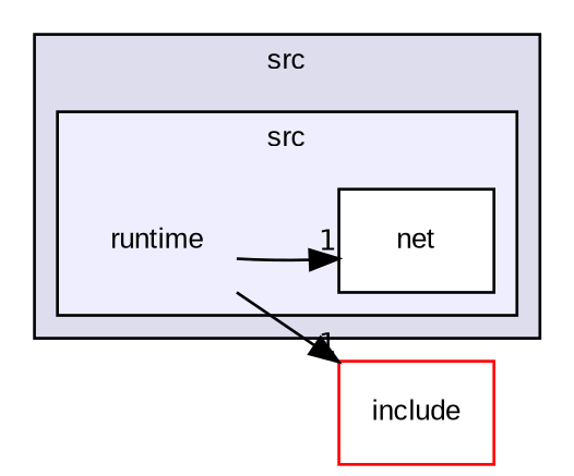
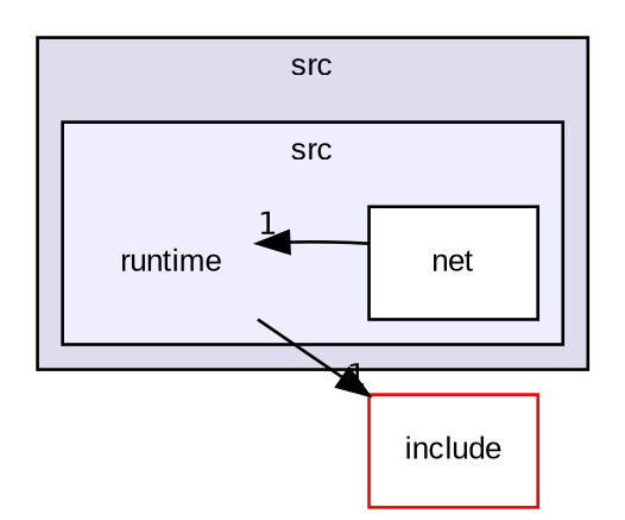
  digraph {
    compound=true
    fontname="Liberation Sans"
    rankdir=LR
    node [fontname="Liberation Sans" fontsize=10 shape=box fillcolor=white style=filled]
    edge [fontname="Liberation Sans" headlabel=1 labeldistance=1.5 labelfontname=Helvetica labelfontsize=10]
    n1 [label=runtime shape=plaintext fillcolor="" style=""]
    n2 [label=net]
    n3 [color=red label=include]
    subgraph cluster_1 {
      bgcolor="#ddddee"
      fontsize=10
      label=src
      pencolor=black
      subgraph cluster_2 {
        bgcolor="#eeeeff"
        fontsize=10
        label=src
        pencolor=black
        n1
        n2
      }
    }
-   n1 -> n2
+   n2 -> n1
    n1 -> n3
  }
